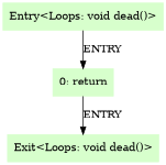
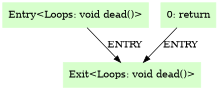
  digraph {
    node [color=".3 .2 1.0" shape=box style=filled]
    n1 [label="Entry<Loops: void dead()>"]
    n2 [label="0: return"]
    n3 [label="Exit<Loops: void dead()>"]
-   n1 -> n2 [label=ENTRY]
+   n1 -> n3 [label=ENTRY]
    n2 -> n3 [label=ENTRY]
  }
